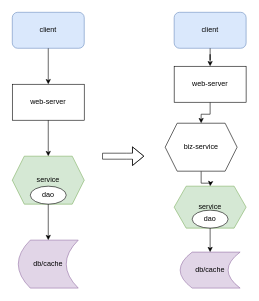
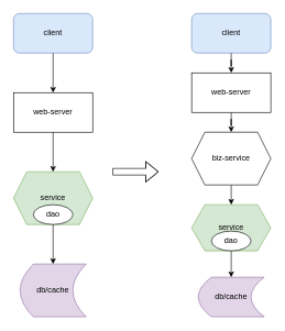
  <mxCell id="0" />
  <mxCell id="1" parent="0" />
  <mxCell id="2" value="" style="group" vertex="1" connectable="0" parent="1"><mxGeometry x="20" y="20" width="120" height="460" as="geometry" /></mxCell>
  <mxCell id="3" value="client" style="rounded=1;whiteSpace=wrap;html=1;fillColor=#dae8fc;strokeColor=#6c8ebf;" vertex="1" parent="2"><mxGeometry width="120" height="60" as="geometry" /></mxCell>
  <mxCell id="4" value="web-server" style="rounded=0;whiteSpace=wrap;html=1;" vertex="1" parent="2"><mxGeometry y="120" width="120" height="60" as="geometry" /></mxCell>
  <mxCell id="5" style="edgeStyle=orthogonalEdgeStyle;rounded=0;orthogonalLoop=1;jettySize=auto;html=1;entryX=0.5;entryY=0;entryDx=0;entryDy=0;" edge="1" parent="2" source="3" target="4"><mxGeometry relative="1" as="geometry" /></mxCell>
  <mxCell id="6" value="service" style="shape=hexagon;perimeter=hexagonPerimeter2;whiteSpace=wrap;html=1;fixedSize=1;fillColor=#d5e8d4;strokeColor=#82b366;" vertex="1" parent="2"><mxGeometry y="240" width="120" height="80" as="geometry" /></mxCell>
  <mxCell id="7" style="edgeStyle=orthogonalEdgeStyle;rounded=0;orthogonalLoop=1;jettySize=auto;html=1;entryX=0.5;entryY=0;entryDx=0;entryDy=0;" edge="1" parent="2" source="4" target="6"><mxGeometry relative="1" as="geometry" /></mxCell>
  <mxCell id="8" value="dao" style="ellipse;whiteSpace=wrap;html=1;" vertex="1" parent="2"><mxGeometry x="30" y="290" width="60" height="30" as="geometry" /></mxCell>
  <mxCell id="9" value="db/cache" style="shape=dataStorage;whiteSpace=wrap;html=1;fixedSize=1;fillColor=#e1d5e7;strokeColor=#9673a6;" vertex="1" parent="2"><mxGeometry x="10" y="380" width="100" height="80" as="geometry" /></mxCell>
  <mxCell id="10" style="edgeStyle=orthogonalEdgeStyle;rounded=0;orthogonalLoop=1;jettySize=auto;html=1;entryX=0.5;entryY=0;entryDx=0;entryDy=0;" edge="1" parent="2" source="8" target="9"><mxGeometry relative="1" as="geometry" /></mxCell>
  <mxCell id="11" value="client" style="rounded=1;whiteSpace=wrap;html=1;fillColor=#dae8fc;strokeColor=#6c8ebf;" vertex="1" parent="1"><mxGeometry x="290" y="20" width="120" height="60" as="geometry" /></mxCell>
  <mxCell id="12" value="" style="edgeStyle=orthogonalEdgeStyle;rounded=0;orthogonalLoop=1;jettySize=auto;html=1;" edge="1" parent="1" source="13" target="20"><mxGeometry relative="1" as="geometry" /></mxCell>
  <mxCell id="13" value="web-server" style="rounded=0;whiteSpace=wrap;html=1;" vertex="1" parent="1"><mxGeometry x="290" y="110" width="120" height="60" as="geometry" /></mxCell>
  <mxCell id="14" style="edgeStyle=orthogonalEdgeStyle;rounded=0;orthogonalLoop=1;jettySize=auto;html=1;entryX=0.5;entryY=0;entryDx=0;entryDy=0;" edge="1" parent="1" source="11" target="13"><mxGeometry relative="1" as="geometry" /></mxCell>
  <mxCell id="15" value="service" style="shape=hexagon;perimeter=hexagonPerimeter2;whiteSpace=wrap;html=1;fixedSize=1;fillColor=#d5e8d4;strokeColor=#82b366;" vertex="1" parent="1"><mxGeometry x="290" y="310" width="120" height="70" as="geometry" /></mxCell>
  <mxCell id="16" value="dao" style="ellipse;whiteSpace=wrap;html=1;" vertex="1" parent="1"><mxGeometry x="320" y="350" width="60" height="30" as="geometry" /></mxCell>
  <mxCell id="17" value="db/cache" style="shape=dataStorage;whiteSpace=wrap;html=1;fixedSize=1;fillColor=#e1d5e7;strokeColor=#9673a6;" vertex="1" parent="1"><mxGeometry x="300" y="420" width="100" height="60" as="geometry" /></mxCell>
  <mxCell id="18" style="edgeStyle=orthogonalEdgeStyle;rounded=0;orthogonalLoop=1;jettySize=auto;html=1;entryX=0.5;entryY=0;entryDx=0;entryDy=0;" edge="1" parent="1" source="16" target="17"><mxGeometry relative="1" as="geometry" /></mxCell>
  <mxCell id="19" value="" style="edgeStyle=orthogonalEdgeStyle;rounded=0;orthogonalLoop=1;jettySize=auto;html=1;" edge="1" parent="1" source="20"><mxGeometry relative="1" as="geometry"><mxPoint x="350" y="310" as="targetPoint" /></mxGeometry></mxCell>
- <mxCell id="20" value="biz-service" style="shape=hexagon;perimeter=hexagonPerimeter2;whiteSpace=wrap;html=1;fixedSize=1;" vertex="1" parent="1"><mxGeometry x="275" y="205" width="120" height="80" as="geometry" /></mxCell>
+ <mxCell id="20" value="biz-service" style="shape=hexagon;perimeter=hexagonPerimeter2;whiteSpace=wrap;html=1;fixedSize=1;" vertex="1" parent="1"><mxGeometry x="290" y="200" width="120" height="80" as="geometry" /></mxCell>
  <mxCell id="21" value="" style="shape=flexArrow;endArrow=classic;html=1;rounded=0;" edge="1" parent="1"><mxGeometry width="50" height="50" relative="1" as="geometry"><mxPoint x="170" y="260" as="sourcePoint" /><mxPoint x="240" y="260" as="targetPoint" /><Array as="points"><mxPoint x="210" y="260" /></Array></mxGeometry></mxCell>
